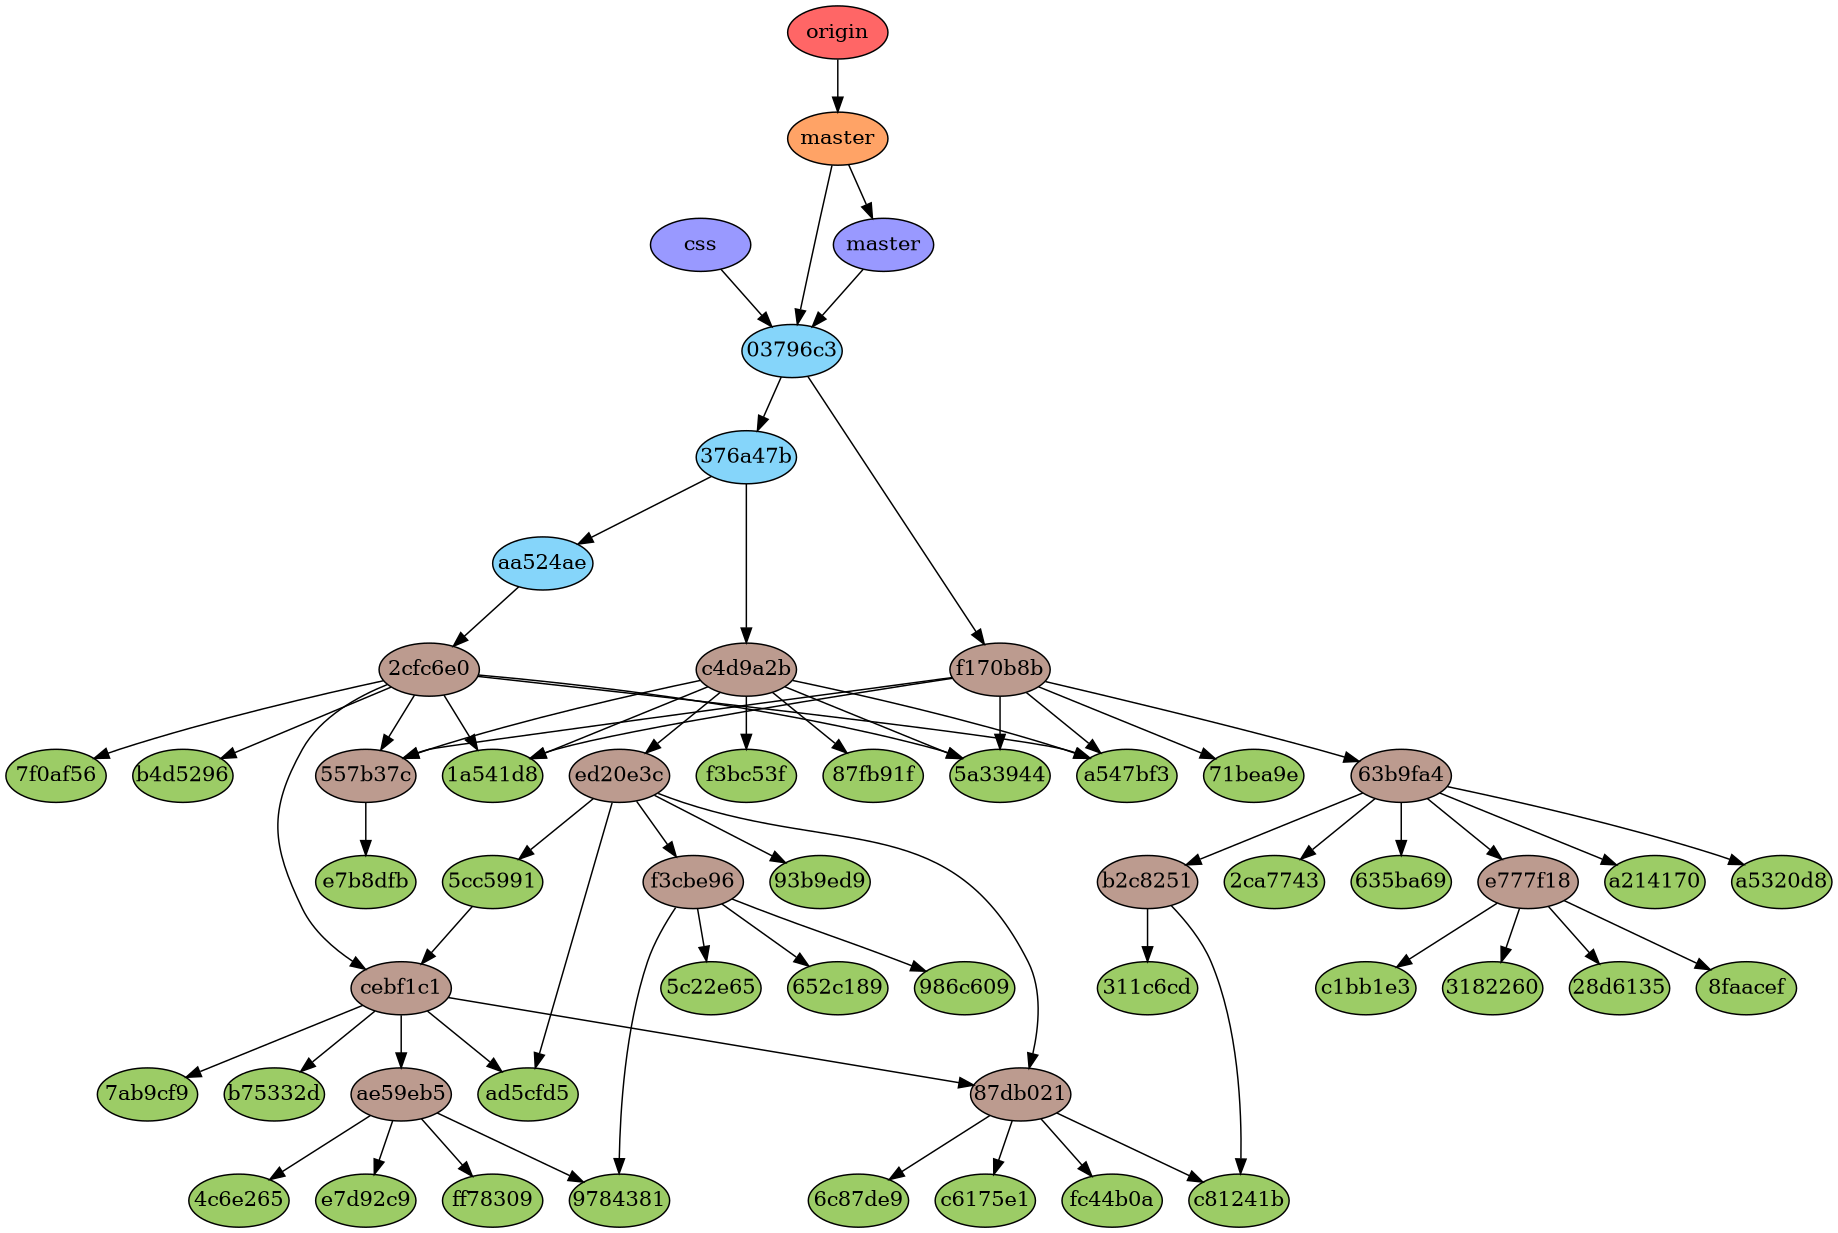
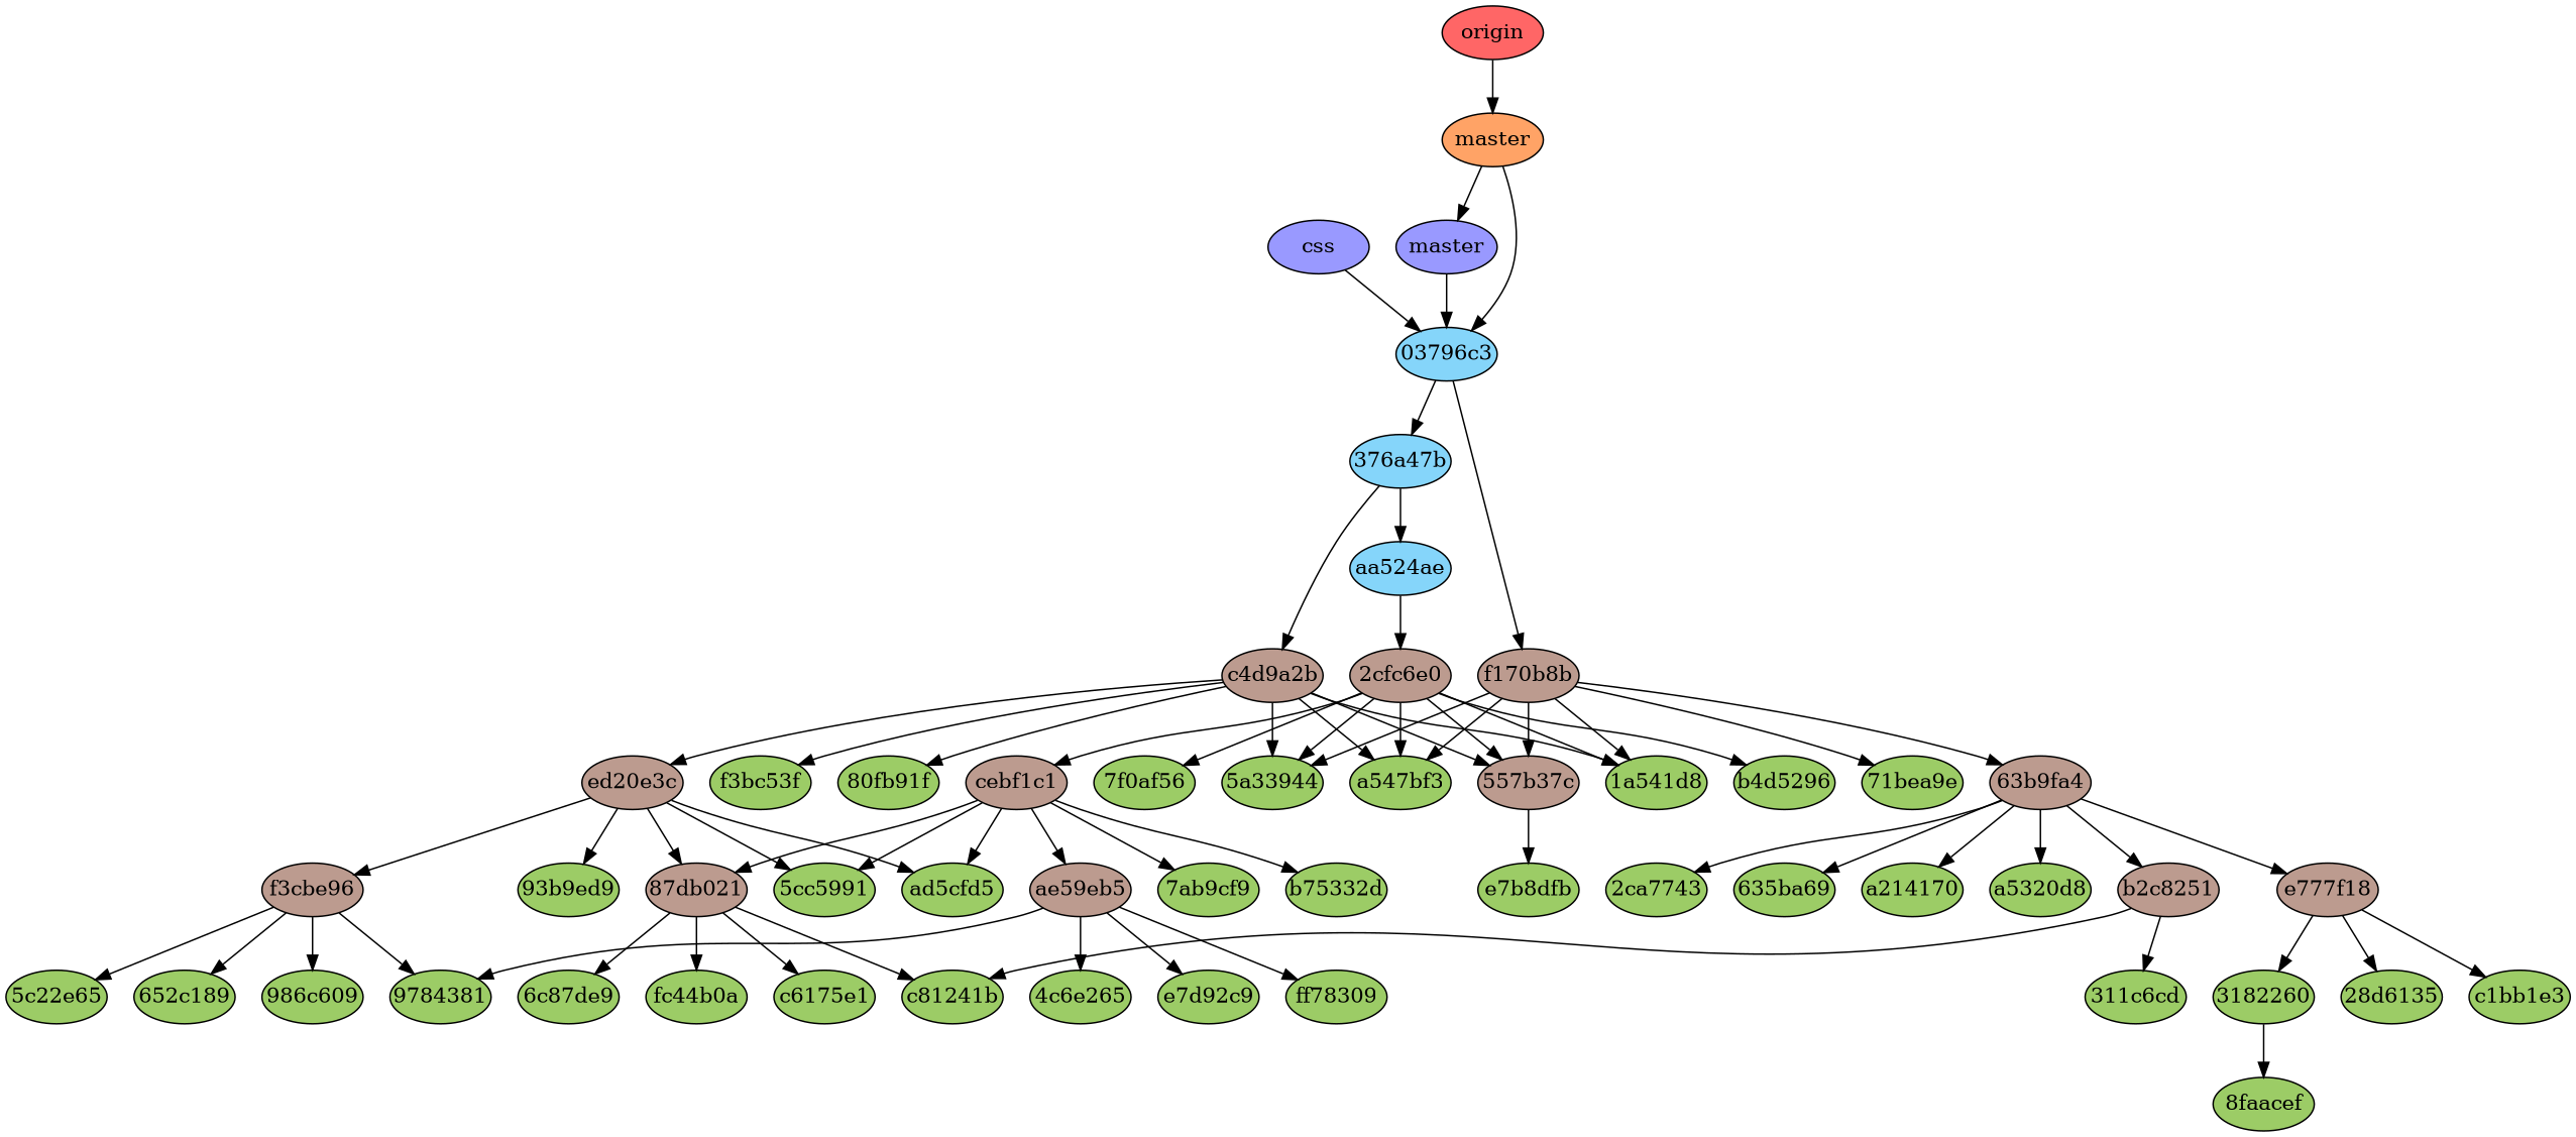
  digraph {
    node [fillcolor="#9ccc66" fixedsize=true style=filled]
    n1 [label="1a541d8" width=0.95]
    n2 [label=3182260 width=0.95]
    n3 [label="28d6135" width=0.95]
    n4 [label="2ca7743" width=0.95]
    n5 [label="311c6cd" width=0.95]
    n6 [label="4c6e265" width=0.95]
    n7 [label="5a33944" width=0.95]
    n8 [label="5c22e65" width=0.95]
    n9 [label="5cc5991" width=0.95]
    n10 [label="635ba69" width=0.95]
    n11 [label="652c189" width=0.95]
    n12 [label="6c87de9" width=0.95]
    n13 [label="71bea9e" width=0.95]
    n14 [label="7ab9cf9" width=0.95]
    n15 [label="7f0af56" width=0.95]
-   n16 [label="87fb91f" width=0.95]
+   n16 [label="80fb91f" width=0.95]
    n17 [label="8faacef" width=0.95]
    n18 [label="93b9ed9" width=0.95]
    n19 [label=9784381 width=0.95]
    n20 [label="986c609" width=0.95]
    n21 [label=a214170 width=0.95]
    n22 [label=a5320d8 width=0.95]
    n23 [label=a547bf3 width=0.95]
    n24 [label=ad5cfd5 width=0.95]
    n25 [label=b4d5296 width=0.95]
    n26 [label=b75332d width=0.95]
    n27 [label=c1bb1e3 width=0.95]
    n28 [label=c6175e1 width=0.95]
    n29 [label=c81241b width=0.95]
    n30 [label=e7b8dfb width=0.95]
    n31 [label=e7d92c9 width=0.95]
    n32 [label=f3bc53f width=0.95]
    n33 [label=fc44b0a width=0.95]
    n34 [label=ff78309 width=0.95]
    n35 [fillcolor="#bc9b8f" label="2cfc6e0" width=0.95]
    n36 [fillcolor="#bc9b8f" label="557b37c" width=0.95]
    n37 [fillcolor="#bc9b8f" label=cebf1c1 width=0.95]
    n38 [fillcolor="#bc9b8f" label="87db021" width=0.95]
    n39 [fillcolor="#bc9b8f" label=ae59eb5 width=0.95]
    n40 [fillcolor="#bc9b8f" label="63b9fa4" width=0.95]
    n41 [fillcolor="#bc9b8f" label=b2c8251 width=0.95]
    n42 [fillcolor="#bc9b8f" label=e777f18 width=0.95]
    n43 [fillcolor="#bc9b8f" label=c4d9a2b width=0.95]
    n44 [fillcolor="#bc9b8f" label=ed20e3c width=0.95]
    n45 [fillcolor="#bc9b8f" label=f3cbe96 width=0.95]
    n46 [fillcolor="#bc9b8f" label=f170b8b width=0.95]
    n47 [fillcolor="#85d5fa" label="03796c3" width=0.95]
    n48 [fillcolor="#85d5fa" label="376a47b" width=0.95]
    n49 [fillcolor="#85d5fa" label=aa524ae width=0.95]
    n50 [fillcolor="#9999ff" label=css width=0.95]
    n51 [fillcolor="#9999ff" label=master width=0.95]
    n52 [fillcolor="#ffa366" label=master width=0.95]
    n53 [fillcolor="#ff6666" label=origin width=0.95]
    n35 -> n1
    n35 -> n7
    n35 -> n15
    n35 -> n23
    n35 -> n25
    n35 -> n36
    n35 -> n37
    n36 -> n30
-   n9 -> n37
+   n37 -> n9
    n37 -> n14
    n37 -> n24
    n37 -> n26
    n37 -> n38
    n37 -> n39
    n38 -> n12
    n38 -> n28
    n38 -> n29
    n38 -> n33
    n39 -> n6
    n39 -> n19
    n39 -> n31
    n39 -> n34
    n40 -> n4
    n40 -> n10
    n40 -> n21
    n40 -> n22
    n40 -> n41
    n40 -> n42
    n41 -> n5
    n41 -> n29
    n42 -> n2
    n42 -> n3
-   n42 -> n17
+   n2 -> n17
    n42 -> n27
    n43 -> n1
    n43 -> n7
    n43 -> n16
    n43 -> n23
    n43 -> n32
    n43 -> n36
    n43 -> n44
    n44 -> n9
    n44 -> n18
    n44 -> n24
    n44 -> n38
    n44 -> n45
    n45 -> n8
    n45 -> n11
    n45 -> n19
    n45 -> n20
    n46 -> n1
    n46 -> n7
    n46 -> n13
    n46 -> n23
    n46 -> n36
    n46 -> n40
    n47 -> n46
    n47 -> n48
    n48 -> n43
    n48 -> n49
    n49 -> n35
    n50 -> n47
    n51 -> n47
    n52 -> n47
    n52 -> n51
    n53 -> n52
  }
